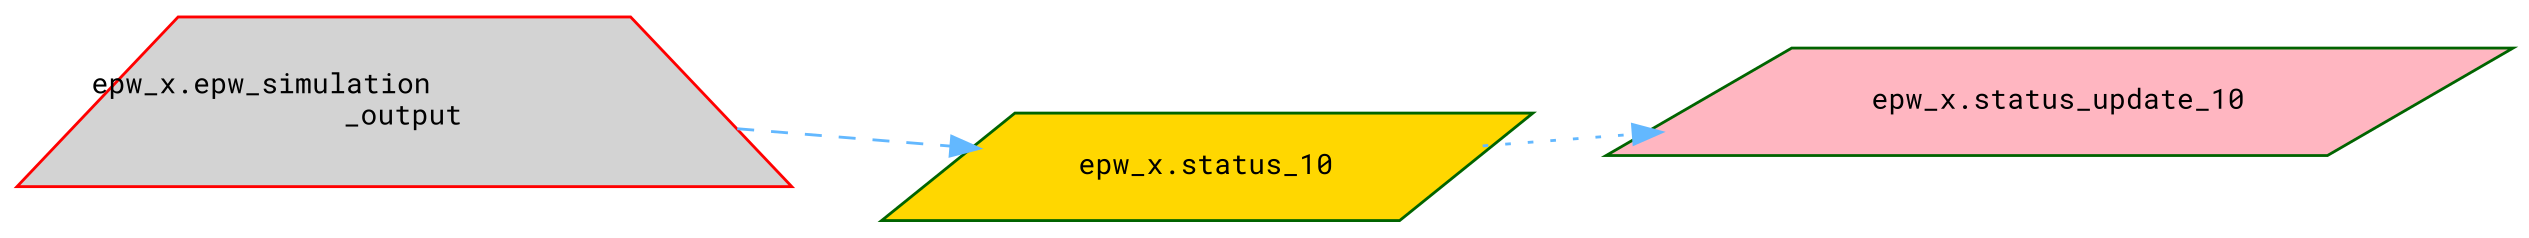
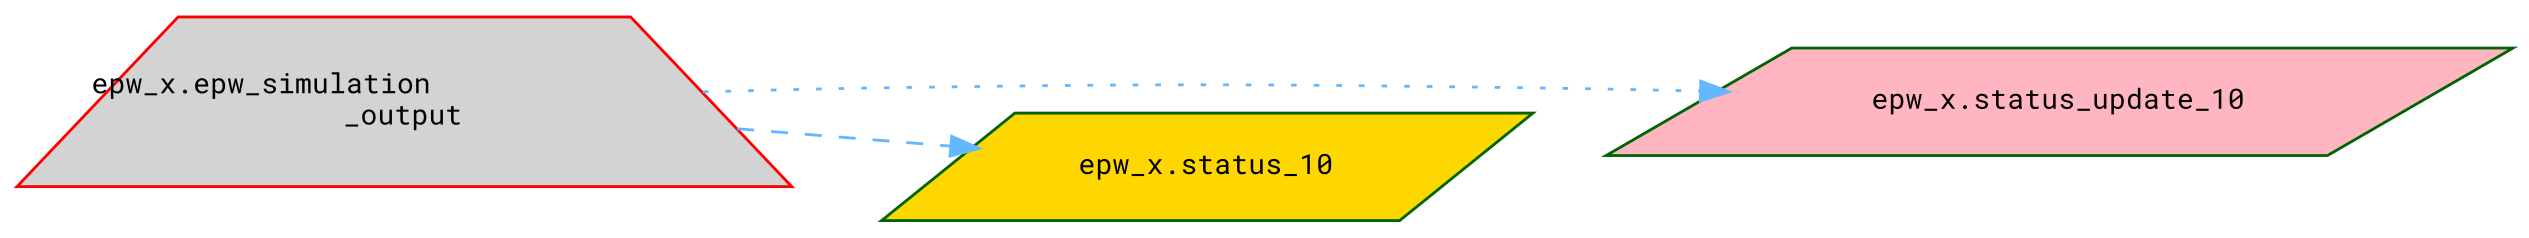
  digraph {
    fontname="Roboto Mono"
    rankdir=LR
    node [color=darkgreen fontname="Roboto Mono" fontsize=10 shape=parallelogram style=filled]
    edge [color=steelblue1 fontname="Roboto Mono" fontsize=10 labelfontname=Helvetica labelfontsize=10]
    n1 [color=red fillcolor=lightgrey fontcolor=black height=0.2 label="epw_x.epw_simulation\l_output" shape=trapezium width=0.4]
    n2 [fillcolor=lightpink height=0.2 label="epw_x.status_update_10" width=0.4]
    n3 [fillcolor=gold height=0.2 label="epw_x.status_10" width=0.4]
-   n3 -> n2 [style=dotted]
+   n1 -> n2 [style=dotted]
    n1 -> n3 [style=dashed]
  }
